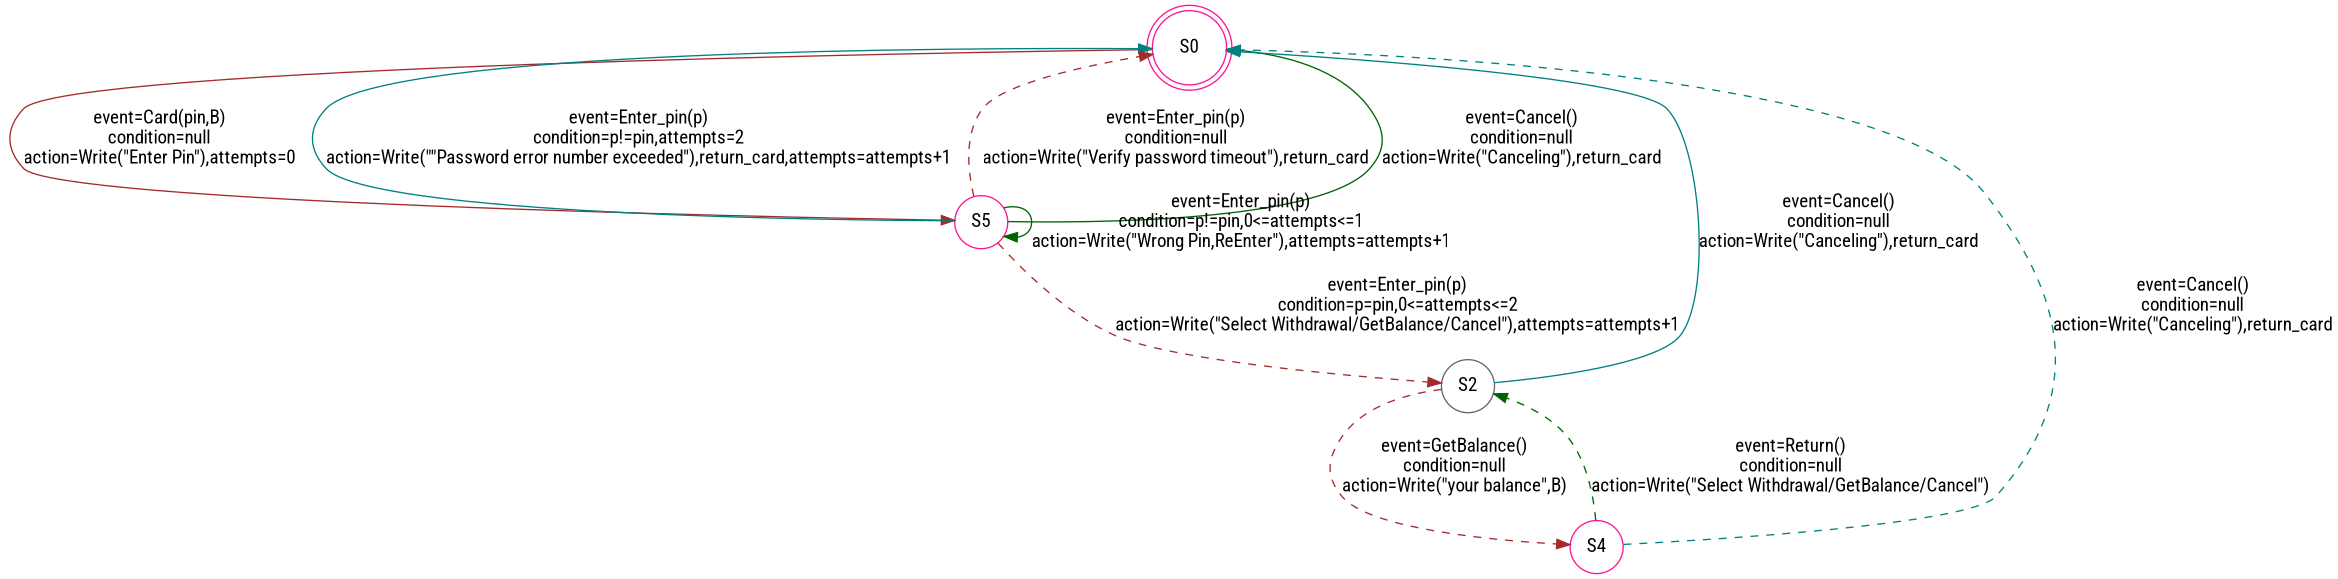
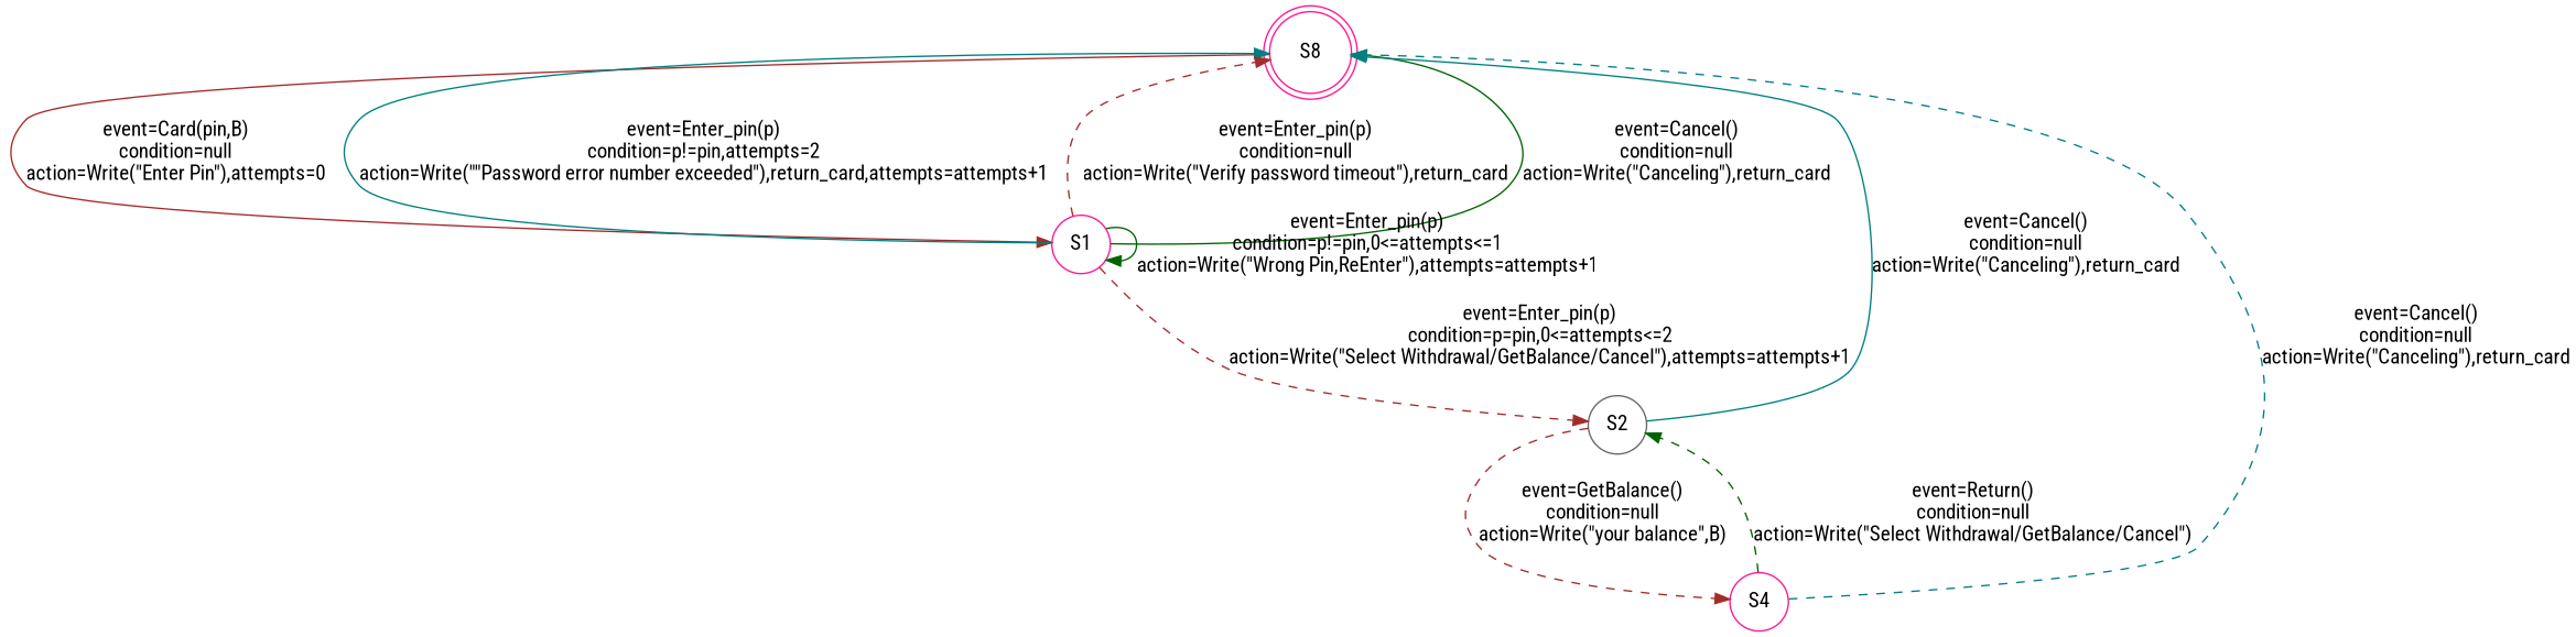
  digraph {
    fontname="Roboto Condensed"
    node [color=deeppink fontname="Roboto Condensed" shape=circle]
    edge [color=brown fontname="Roboto Condensed" style=solid]
-   S0 [shape=doublecircle]
-   S1 [label=S5]
+   S0 [shape=doublecircle label=S8]
+   S1
    S2 [color=gray40]
    S4
    S0 -> S1 [label="event=Card(pin,B)\ncondition=null\naction=Write(\"Enter Pin\"),attempts=0"]
    S1 -> S0 [color=teal label="event=Enter_pin(p)\ncondition=p!=pin,attempts=2\naction=Write(\"\"Password error number exceeded\"),return_card,attempts=attempts+1"]
    S1 -> S0 [label="event=Enter_pin(p)\ncondition=null\naction=Write(\"Verify password timeout\"),return_card" style=dashed]
    S1 -> S0 [color=darkgreen label="event=Cancel()\ncondition=null\naction=Write(\"Canceling\"),return_card"]
    S1 -> S1 [color=darkgreen label="event=Enter_pin(p)\ncondition=p!=pin,0<=attempts<=1\naction=Write(\"Wrong Pin,ReEnter\"),attempts=attempts+1"]
    S1 -> S2 [label="event=Enter_pin(p)\ncondition=p=pin,0<=attempts<=2\naction=Write(\"Select Withdrawal/GetBalance/Cancel\"),attempts=attempts+1" style=dashed]
    S2 -> S0 [color=teal label="event=Cancel()\ncondition=null\naction=Write(\"Canceling\"),return_card"]
    S2 -> S4 [label="event=GetBalance()\ncondition=null\naction=Write(\"your balance\",B)" style=dashed]
    S4 -> S0 [color=teal label="event=Cancel()\ncondition=null\naction=Write(\"Canceling\"),return_card" style=dashed]
    S4 -> S2 [color=darkgreen label="event=Return()\ncondition=null\naction=Write(\"Select Withdrawal/GetBalance/Cancel\")" style=dashed]
  }
